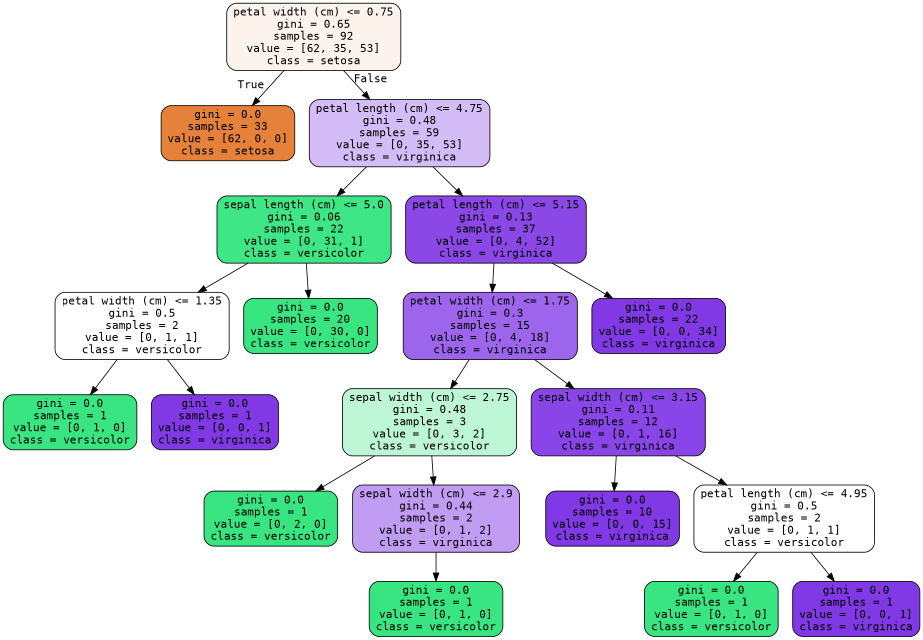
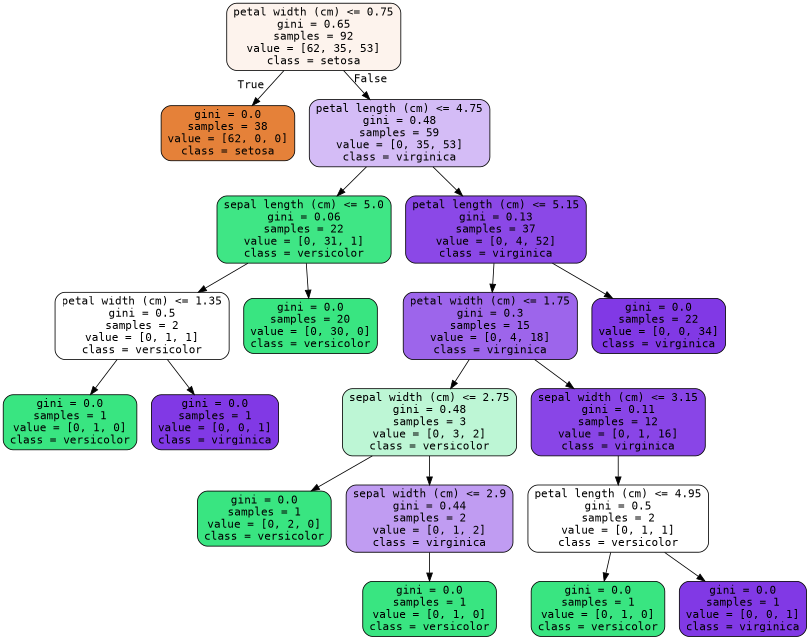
  digraph {
    fontname="DejaVu Sans Mono"
    node [color=black fillcolor="#39e581" fontname="DejaVu Sans Mono" shape=box style="filled, rounded"]
    edge [fontname="DejaVu Sans Mono"]
    n1 [fillcolor="#fdf3ed" label="petal width (cm) <= 0.75\ngini = 0.65\nsamples = 92\nvalue = [62, 35, 53]\nclass = setosa"]
-   n2 [fillcolor="#e58139" label="gini = 0.0\nsamples = 33\nvalue = [62, 0, 0]\nclass = setosa"]
+   n2 [fillcolor="#e58139" label="gini = 0.0\nsamples = 38\nvalue = [62, 0, 0]\nclass = setosa"]
    n3 [fillcolor="#d4bcf6" label="petal length (cm) <= 4.75\ngini = 0.48\nsamples = 59\nvalue = [0, 35, 53]\nclass = virginica"]
    n4 [fillcolor="#3fe685" label="sepal length (cm) <= 5.0\ngini = 0.06\nsamples = 22\nvalue = [0, 31, 1]\nclass = versicolor"]
    n5 [fillcolor="#8b48e7" label="petal length (cm) <= 5.15\ngini = 0.13\nsamples = 37\nvalue = [0, 4, 52]\nclass = virginica"]
    n6 [fillcolor="#ffffff" label="petal width (cm) <= 1.35\ngini = 0.5\nsamples = 2\nvalue = [0, 1, 1]\nclass = versicolor"]
    n7 [label="gini = 0.0\nsamples = 20\nvalue = [0, 30, 0]\nclass = versicolor"]
    n8 [fillcolor="#9d65eb" label="petal width (cm) <= 1.75\ngini = 0.3\nsamples = 15\nvalue = [0, 4, 18]\nclass = virginica"]
    n9 [fillcolor="#8139e5" label="gini = 0.0\nsamples = 22\nvalue = [0, 0, 34]\nclass = virginica"]
    n10 [label="gini = 0.0\nsamples = 1\nvalue = [0, 1, 0]\nclass = versicolor"]
    n11 [fillcolor="#8139e5" label="gini = 0.0\nsamples = 1\nvalue = [0, 0, 1]\nclass = virginica"]
    n12 [fillcolor="#bdf6d5" label="sepal width (cm) <= 2.75\ngini = 0.48\nsamples = 3\nvalue = [0, 3, 2]\nclass = versicolor"]
    n13 [fillcolor="#8945e7" label="sepal width (cm) <= 3.15\ngini = 0.11\nsamples = 12\nvalue = [0, 1, 16]\nclass = virginica"]
    n14 [label="gini = 0.0\nsamples = 1\nvalue = [0, 2, 0]\nclass = versicolor"]
    n15 [fillcolor="#c09cf2" label="sepal width (cm) <= 2.9\ngini = 0.44\nsamples = 2\nvalue = [0, 1, 2]\nclass = virginica"]
-   n16 [fillcolor="#8139e5" label="gini = 0.0\nsamples = 10\nvalue = [0, 0, 15]\nclass = virginica"]
    n17 [fillcolor="#ffffff" label="petal length (cm) <= 4.95\ngini = 0.5\nsamples = 2\nvalue = [0, 1, 1]\nclass = versicolor"]
    n18 [label="gini = 0.0\nsamples = 1\nvalue = [0, 1, 0]\nclass = versicolor"]
    n19 [label="gini = 0.0\nsamples = 1\nvalue = [0, 1, 0]\nclass = versicolor"]
    n20 [fillcolor="#8139e5" label="gini = 0.0\nsamples = 1\nvalue = [0, 0, 1]\nclass = virginica"]
    n1 -> n2 [headlabel=True labelangle=45 labeldistance=2.5]
    n1 -> n3 [headlabel=False labelangle=-45 labeldistance=2.5]
    n3 -> n4
    n3 -> n5
    n4 -> n6
    n4 -> n7
    n5 -> n8
    n5 -> n9
    n6 -> n10
    n6 -> n11
    n8 -> n12
    n8 -> n13
    n12 -> n14
    n12 -> n15
-   n13 -> n16
    n13 -> n17
    n15 -> n18
    n17 -> n19
    n17 -> n20
  }
